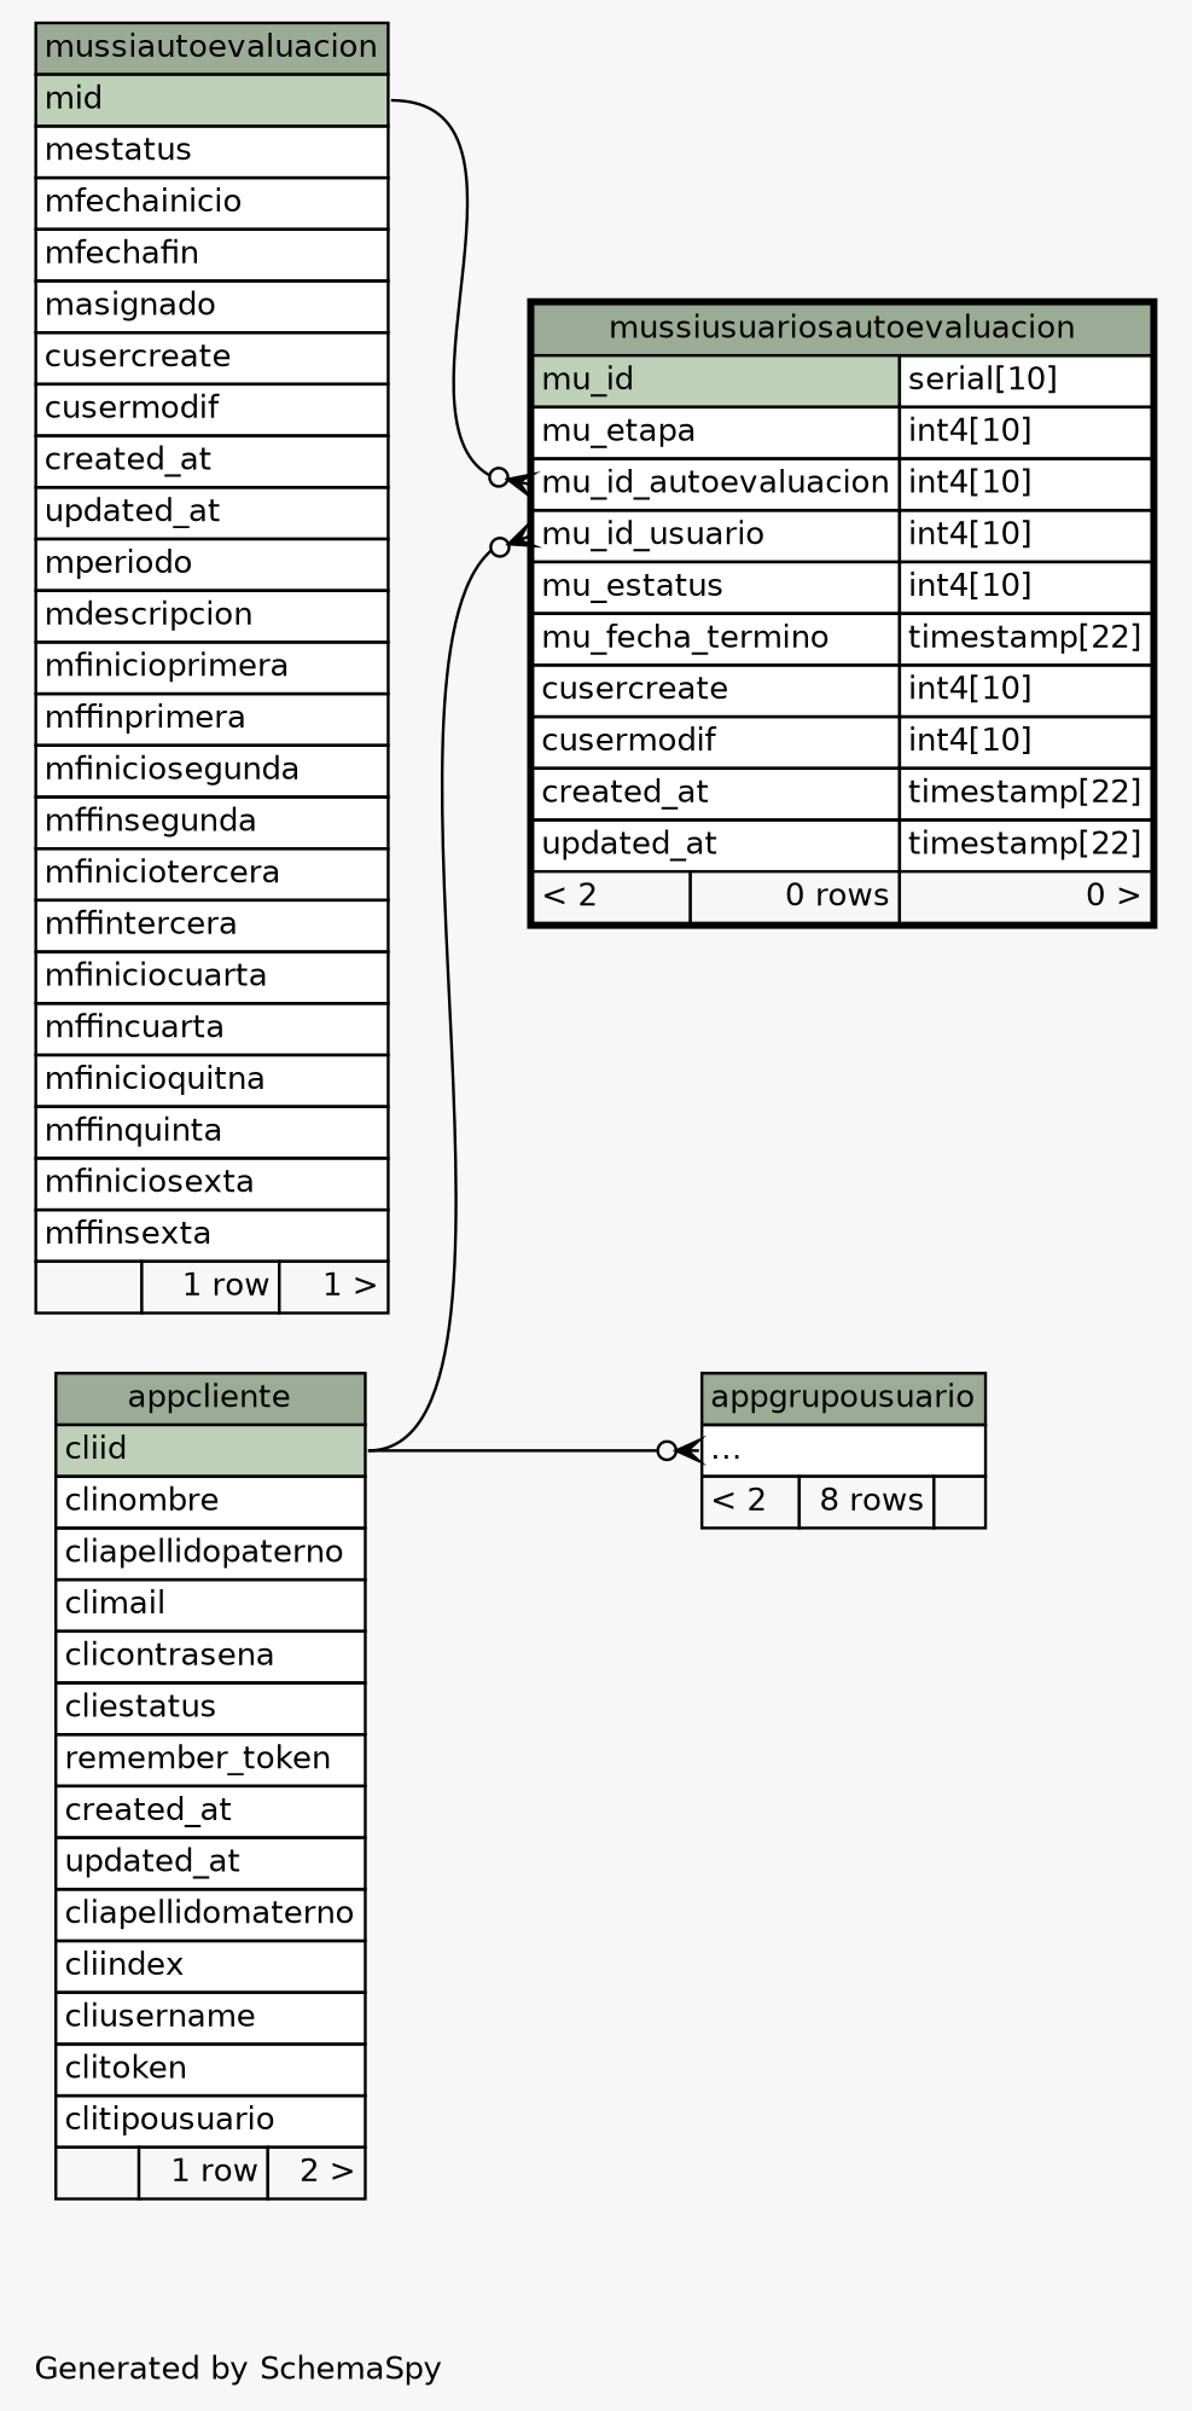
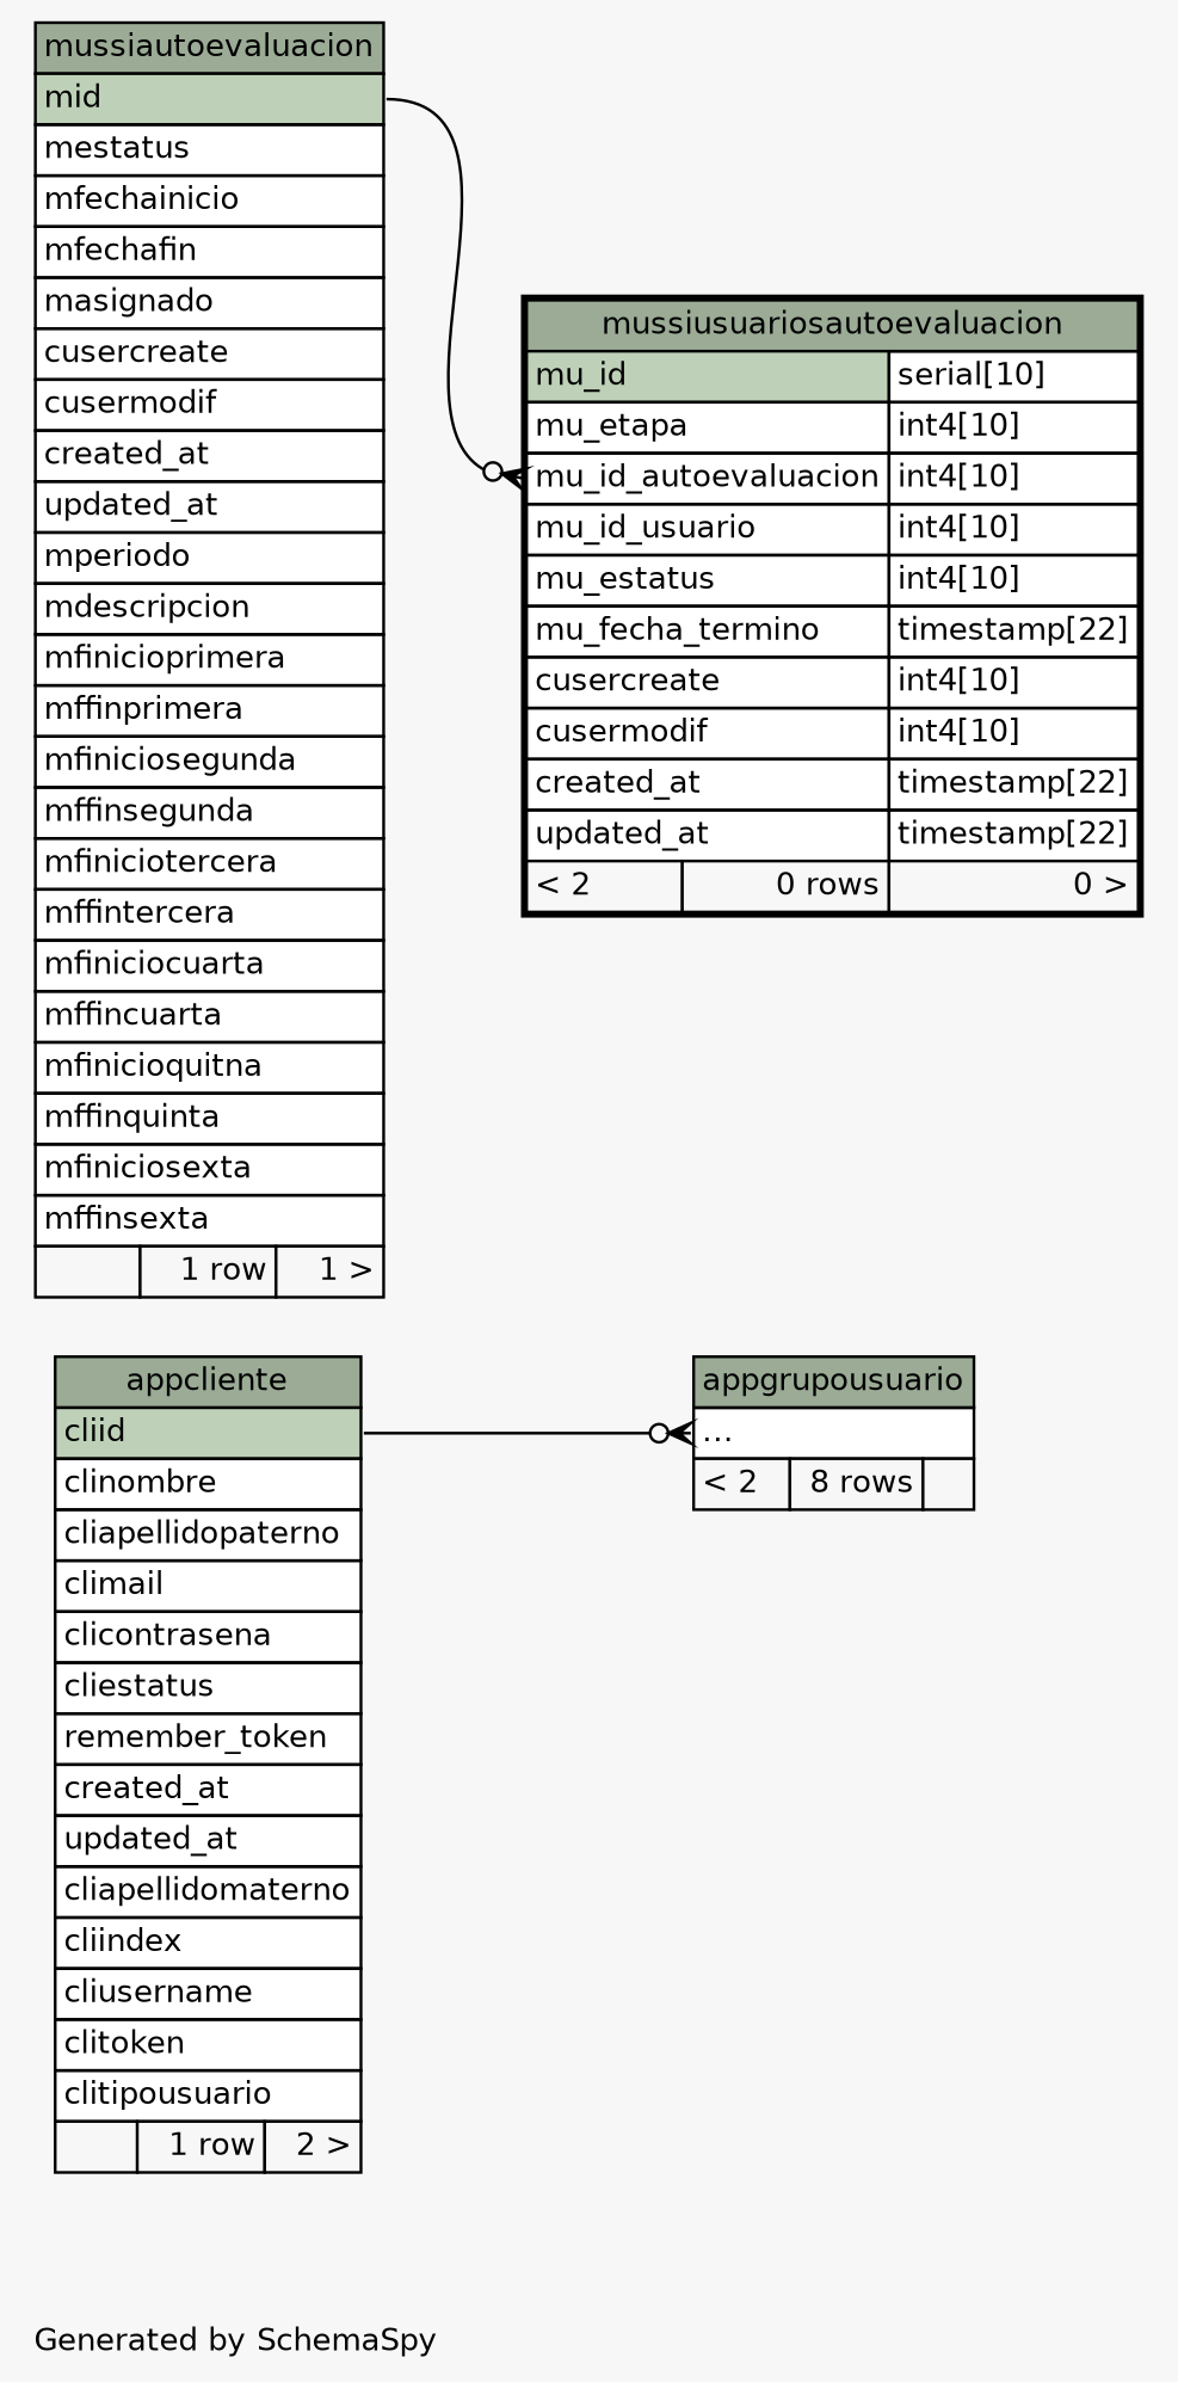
  digraph {
    bgcolor="#f7f7f7"
    fontname=Helvetica
    fontsize=11
    label="\nGenerated by SchemaSpy"
    labeljust=l
    nodesep=0.18
    rankdir=RL
    ranksep=0.46
    node [fontname=Helvetica fontsize=11 shape=plaintext]
    edge [arrowhead=none arrowsize=0.8 arrowtail=crowodot dir=back headport="cliid:e"]
    n1 [label=<     <TABLE BORDER="0" CELLBORDER="1" CELLSPACING="0" BGCOLOR="#ffffff">       <TR><TD COLSPAN="3" BGCOLOR="#9bab96" ALIGN="CENTER">appgrupousuario</TD></TR>       <TR><TD PORT="elipses" COLSPAN="3" ALIGN="LEFT">...</TD></TR>       <TR><TD ALIGN="LEFT" BGCOLOR="#f7f7f7">&lt; 2</TD><TD ALIGN="RIGHT" BGCOLOR="#f7f7f7">8 rows</TD><TD ALIGN="RIGHT" BGCOLOR="#f7f7f7">  </TD></TR>     </TABLE>>]
    n2 [label=<     <TABLE BORDER="0" CELLBORDER="1" CELLSPACING="0" BGCOLOR="#ffffff">       <TR><TD COLSPAN="3" BGCOLOR="#9bab96" ALIGN="CENTER">appcliente</TD></TR>       <TR><TD PORT="cliid" COLSPAN="3" BGCOLOR="#bed1b8" ALIGN="LEFT">cliid</TD></TR>       <TR><TD PORT="clinombre" COLSPAN="3" ALIGN="LEFT">clinombre</TD></TR>       <TR><TD PORT="cliapellidopaterno" COLSPAN="3" ALIGN="LEFT">cliapellidopaterno</TD></TR>       <TR><TD PORT="climail" COLSPAN="3" ALIGN="LEFT">climail</TD></TR>       <TR><TD PORT="clicontrasena" COLSPAN="3" ALIGN="LEFT">clicontrasena</TD></TR>       <TR><TD PORT="cliestatus" COLSPAN="3" ALIGN="LEFT">cliestatus</TD></TR>       <TR><TD PORT="remember_token" COLSPAN="3" ALIGN="LEFT">remember_token</TD></TR>       <TR><TD PORT="created_at" COLSPAN="3" ALIGN="LEFT">created_at</TD></TR>       <TR><TD PORT="updated_at" COLSPAN="3" ALIGN="LEFT">updated_at</TD></TR>       <TR><TD PORT="cliapellidomaterno" COLSPAN="3" ALIGN="LEFT">cliapellidomaterno</TD></TR>       <TR><TD PORT="cliindex" COLSPAN="3" ALIGN="LEFT">cliindex</TD></TR>       <TR><TD PORT="cliusername" COLSPAN="3" ALIGN="LEFT">cliusername</TD></TR>       <TR><TD PORT="clitoken" COLSPAN="3" ALIGN="LEFT">clitoken</TD></TR>       <TR><TD PORT="clitipousuario" COLSPAN="3" ALIGN="LEFT">clitipousuario</TD></TR>       <TR><TD ALIGN="LEFT" BGCOLOR="#f7f7f7">  </TD><TD ALIGN="RIGHT" BGCOLOR="#f7f7f7">1 row</TD><TD ALIGN="RIGHT" BGCOLOR="#f7f7f7">2 &gt;</TD></TR>     </TABLE>>]
    n3 [label=<     <TABLE BORDER="2" CELLBORDER="1" CELLSPACING="0" BGCOLOR="#ffffff">       <TR><TD COLSPAN="3" BGCOLOR="#9bab96" ALIGN="CENTER">mussiusuariosautoevaluacion</TD></TR>       <TR><TD PORT="mu_id" COLSPAN="2" BGCOLOR="#bed1b8" ALIGN="LEFT">mu_id</TD><TD PORT="mu_id.type" ALIGN="LEFT">serial[10]</TD></TR>       <TR><TD PORT="mu_etapa" COLSPAN="2" ALIGN="LEFT">mu_etapa</TD><TD PORT="mu_etapa.type" ALIGN="LEFT">int4[10]</TD></TR>       <TR><TD PORT="mu_id_autoevaluacion" COLSPAN="2" ALIGN="LEFT">mu_id_autoevaluacion</TD><TD PORT="mu_id_autoevaluacion.type" ALIGN="LEFT">int4[10]</TD></TR>       <TR><TD PORT="mu_id_usuario" COLSPAN="2" ALIGN="LEFT">mu_id_usuario</TD><TD PORT="mu_id_usuario.type" ALIGN="LEFT">int4[10]</TD></TR>       <TR><TD PORT="mu_estatus" COLSPAN="2" ALIGN="LEFT">mu_estatus</TD><TD PORT="mu_estatus.type" ALIGN="LEFT">int4[10]</TD></TR>       <TR><TD PORT="mu_fecha_termino" COLSPAN="2" ALIGN="LEFT">mu_fecha_termino</TD><TD PORT="mu_fecha_termino.type" ALIGN="LEFT">timestamp[22]</TD></TR>       <TR><TD PORT="cusercreate" COLSPAN="2" ALIGN="LEFT">cusercreate</TD><TD PORT="cusercreate.type" ALIGN="LEFT">int4[10]</TD></TR>       <TR><TD PORT="cusermodif" COLSPAN="2" ALIGN="LEFT">cusermodif</TD><TD PORT="cusermodif.type" ALIGN="LEFT">int4[10]</TD></TR>       <TR><TD PORT="created_at" COLSPAN="2" ALIGN="LEFT">created_at</TD><TD PORT="created_at.type" ALIGN="LEFT">timestamp[22]</TD></TR>       <TR><TD PORT="updated_at" COLSPAN="2" ALIGN="LEFT">updated_at</TD><TD PORT="updated_at.type" ALIGN="LEFT">timestamp[22]</TD></TR>       <TR><TD ALIGN="LEFT" BGCOLOR="#f7f7f7">&lt; 2</TD><TD ALIGN="RIGHT" BGCOLOR="#f7f7f7">0 rows</TD><TD ALIGN="RIGHT" BGCOLOR="#f7f7f7">0 &gt;</TD></TR>     </TABLE>>]
    n4 [label=<     <TABLE BORDER="0" CELLBORDER="1" CELLSPACING="0" BGCOLOR="#ffffff">       <TR><TD COLSPAN="3" BGCOLOR="#9bab96" ALIGN="CENTER">mussiautoevaluacion</TD></TR>       <TR><TD PORT="mid" COLSPAN="3" BGCOLOR="#bed1b8" ALIGN="LEFT">mid</TD></TR>       <TR><TD PORT="mestatus" COLSPAN="3" ALIGN="LEFT">mestatus</TD></TR>       <TR><TD PORT="mfechainicio" COLSPAN="3" ALIGN="LEFT">mfechainicio</TD></TR>       <TR><TD PORT="mfechafin" COLSPAN="3" ALIGN="LEFT">mfechafin</TD></TR>       <TR><TD PORT="masignado" COLSPAN="3" ALIGN="LEFT">masignado</TD></TR>       <TR><TD PORT="cusercreate" COLSPAN="3" ALIGN="LEFT">cusercreate</TD></TR>       <TR><TD PORT="cusermodif" COLSPAN="3" ALIGN="LEFT">cusermodif</TD></TR>       <TR><TD PORT="created_at" COLSPAN="3" ALIGN="LEFT">created_at</TD></TR>       <TR><TD PORT="updated_at" COLSPAN="3" ALIGN="LEFT">updated_at</TD></TR>       <TR><TD PORT="mperiodo" COLSPAN="3" ALIGN="LEFT">mperiodo</TD></TR>       <TR><TD PORT="mdescripcion" COLSPAN="3" ALIGN="LEFT">mdescripcion</TD></TR>       <TR><TD PORT="mfinicioprimera" COLSPAN="3" ALIGN="LEFT">mfinicioprimera</TD></TR>       <TR><TD PORT="mffinprimera" COLSPAN="3" ALIGN="LEFT">mffinprimera</TD></TR>       <TR><TD PORT="mfiniciosegunda" COLSPAN="3" ALIGN="LEFT">mfiniciosegunda</TD></TR>       <TR><TD PORT="mffinsegunda" COLSPAN="3" ALIGN="LEFT">mffinsegunda</TD></TR>       <TR><TD PORT="mfiniciotercera" COLSPAN="3" ALIGN="LEFT">mfiniciotercera</TD></TR>       <TR><TD PORT="mffintercera" COLSPAN="3" ALIGN="LEFT">mffintercera</TD></TR>       <TR><TD PORT="mfiniciocuarta" COLSPAN="3" ALIGN="LEFT">mfiniciocuarta</TD></TR>       <TR><TD PORT="mffincuarta" COLSPAN="3" ALIGN="LEFT">mffincuarta</TD></TR>       <TR><TD PORT="mfinicioquitna" COLSPAN="3" ALIGN="LEFT">mfinicioquitna</TD></TR>       <TR><TD PORT="mffinquinta" COLSPAN="3" ALIGN="LEFT">mffinquinta</TD></TR>       <TR><TD PORT="mfiniciosexta" COLSPAN="3" ALIGN="LEFT">mfiniciosexta</TD></TR>       <TR><TD PORT="mffinsexta" COLSPAN="3" ALIGN="LEFT">mffinsexta</TD></TR>       <TR><TD ALIGN="LEFT" BGCOLOR="#f7f7f7">  </TD><TD ALIGN="RIGHT" BGCOLOR="#f7f7f7">1 row</TD><TD ALIGN="RIGHT" BGCOLOR="#f7f7f7">1 &gt;</TD></TR>     </TABLE>>]
    n1 -> n2 [tailport="elipses:w"]
-   n3 -> n2 [tailport="mu_id_usuario:w"]
    n3 -> n4 [headport="mid:e" tailport="mu_id_autoevaluacion:w"]
  }
